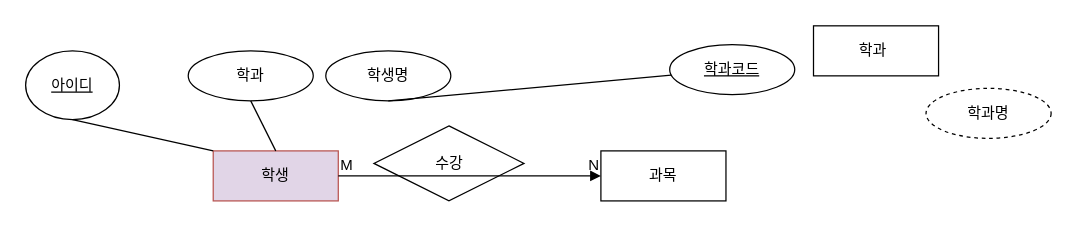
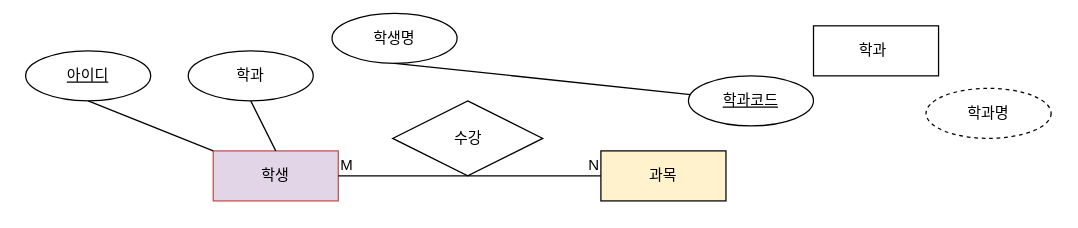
  <mxCell id="0" />
  <mxCell id="1" parent="0" />
  <mxCell id="2" value="학생" style="whiteSpace=wrap;html=1;align=center;fillColor=#e1d5e7;strokeColor=#b85450;" vertex="1" parent="1"><mxGeometry x="170" y="120" width="100" height="40" as="geometry" /></mxCell>
  <mxCell id="3" value="학과&lt;span style=&quot;white-space: pre;&quot;&gt;&#09;&lt;/span&gt;" style="whiteSpace=wrap;html=1;align=center;" vertex="1" parent="1"><mxGeometry x="650" width="100" height="40" as="geometry" y="20" /></mxCell>
- <mxCell id="4" value="과목" style="whiteSpace=wrap;html=1;align=center;" vertex="1" parent="1"><mxGeometry x="480" y="120" width="100" height="40" as="geometry" /></mxCell>
+ <mxCell id="4" value="과목" style="whiteSpace=wrap;html=1;align=center;fillColor=#fff2cc;" vertex="1" parent="1"><mxGeometry x="480" y="120" width="100" height="40" as="geometry" /></mxCell>
  <mxCell id="5" value="학과" style="ellipse;whiteSpace=wrap;html=1;align=center;" vertex="1" parent="1"><mxGeometry x="150" y="40" width="100" height="40" as="geometry" /></mxCell>
- <mxCell id="6" value="학생명" style="ellipse;whiteSpace=wrap;html=1;align=center;" vertex="1" parent="1"><mxGeometry x="260" y="40" width="100" height="40" as="geometry" /></mxCell>
+ <mxCell id="6" value="학생명" style="ellipse;whiteSpace=wrap;html=1;align=center;" vertex="1" parent="1"><mxGeometry x="265" y="10" width="100" height="40" as="geometry" /></mxCell>
  <mxCell id="7" value="학과명" style="ellipse;whiteSpace=wrap;html=1;align=center;dashed=1;" vertex="1" parent="1"><mxGeometry x="740" y="70" width="100" height="40" as="geometry" /></mxCell>
- <mxCell id="8" value="학과코드" style="ellipse;whiteSpace=wrap;html=1;align=center;fontStyle=4;" vertex="1" parent="1"><mxGeometry x="535" y="35" width="100" height="40" as="geometry" /></mxCell>
- <mxCell id="9" value="아이디" style="ellipse;whiteSpace=wrap;html=1;align=center;fontStyle=4;" vertex="1" parent="1"><mxGeometry x="20" y="40" width="75" height="55" as="geometry" /></mxCell>
+ <mxCell id="8" value="학과코드" style="ellipse;whiteSpace=wrap;html=1;align=center;fontStyle=4;" vertex="1" parent="1"><mxGeometry x="550" y="60" width="100" height="40" as="geometry" /></mxCell>
+ <mxCell id="9" value="아이디" style="ellipse;whiteSpace=wrap;html=1;align=center;fontStyle=4;" vertex="1" parent="1"><mxGeometry y="40" width="100" height="40" as="geometry" x="20" /></mxCell>
  <mxCell id="10" value="" style="endArrow=none;html=1;rounded=0;entryX=0;entryY=0;entryDx=0;entryDy=0;exitX=0.5;exitY=1;exitDx=0;exitDy=0;" edge="1" parent="1" source="9" target="2"><mxGeometry relative="1" as="geometry"><mxPoint x="150" y="90" as="sourcePoint" /><mxPoint x="310" y="90" as="targetPoint" /><Array as="points" /></mxGeometry></mxCell>
  <mxCell id="11" value="" style="endArrow=none;html=1;rounded=0;exitX=0.5;exitY=1;exitDx=0;exitDy=0;" edge="1" parent="1" source="5"><mxGeometry relative="1" as="geometry"><mxPoint x="170" y="90" as="sourcePoint" /><mxPoint x="210" y="100" as="targetPoint" /><Array as="points"><mxPoint x="220" y="120" /></Array></mxGeometry></mxCell>
- <mxCell id="12" value="수강" style="shape=rhombus;perimeter=rhombusPerimeter;whiteSpace=wrap;html=1;align=center;" vertex="1" parent="1"><mxGeometry x="298.5" y="100" width="120" height="60" as="geometry" /></mxCell>
- <mxCell id="13" value="" style="endArrow=block;html=1;rounded=0;exitX=1;exitY=0.5;exitDx=0;exitDy=0;entryX=0;entryY=0.5;entryDx=0;entryDy=0;" edge="1" parent="1" source="2" target="4"><mxGeometry relative="1" as="geometry"><mxPoint x="490" as="sourcePoint" y="20" /><mxPoint x="420" y="210" as="targetPoint" /></mxGeometry></mxCell>
+ <mxCell id="12" value="수강" style="shape=rhombus;perimeter=rhombusPerimeter;whiteSpace=wrap;html=1;align=center;" vertex="1" parent="1"><mxGeometry x="313.5" y="80" width="120" height="60" as="geometry" /></mxCell>
+ <mxCell id="13" value="" style="endArrow=none;html=1;rounded=0;exitX=1;exitY=0.5;exitDx=0;exitDy=0;entryX=0;entryY=0.5;entryDx=0;entryDy=0;" edge="1" parent="1" source="2" target="4"><mxGeometry relative="1" as="geometry"><mxPoint x="490" as="sourcePoint" y="20" /><mxPoint x="420" y="210" as="targetPoint" /></mxGeometry></mxCell>
  <mxCell id="14" value="M" style="resizable=0;html=1;whiteSpace=wrap;align=left;verticalAlign=bottom;" connectable="0" vertex="1" parent="13"><mxGeometry x="-1" relative="1" as="geometry" /></mxCell>
  <mxCell id="15" value="N" style="resizable=0;html=1;whiteSpace=wrap;align=right;verticalAlign=bottom;" connectable="0" vertex="1" parent="13"><mxGeometry x="1" relative="1" as="geometry" /></mxCell>
  <mxCell id="16" value="" style="endArrow=none;html=1;rounded=0;exitX=0.5;exitY=1;exitDx=0;exitDy=0;" edge="1" parent="1" source="6" target="8"><mxGeometry relative="1" as="geometry"><mxPoint x="490" as="sourcePoint" y="20" /><mxPoint x="650" as="targetPoint" y="20" /></mxGeometry></mxCell>
